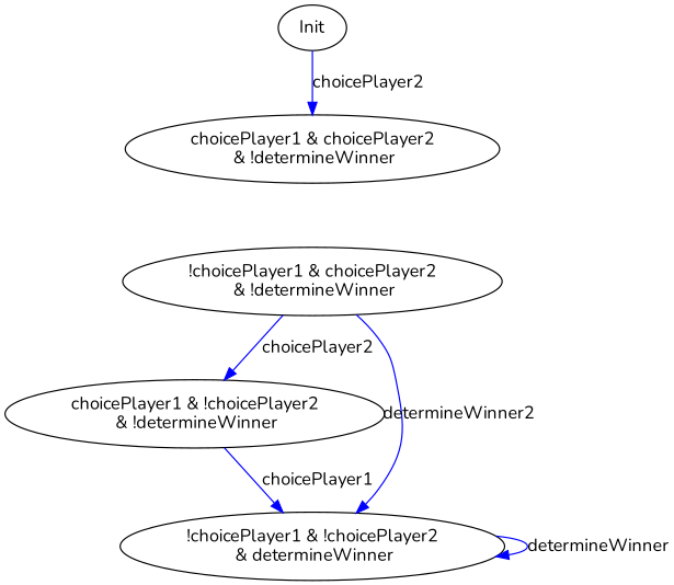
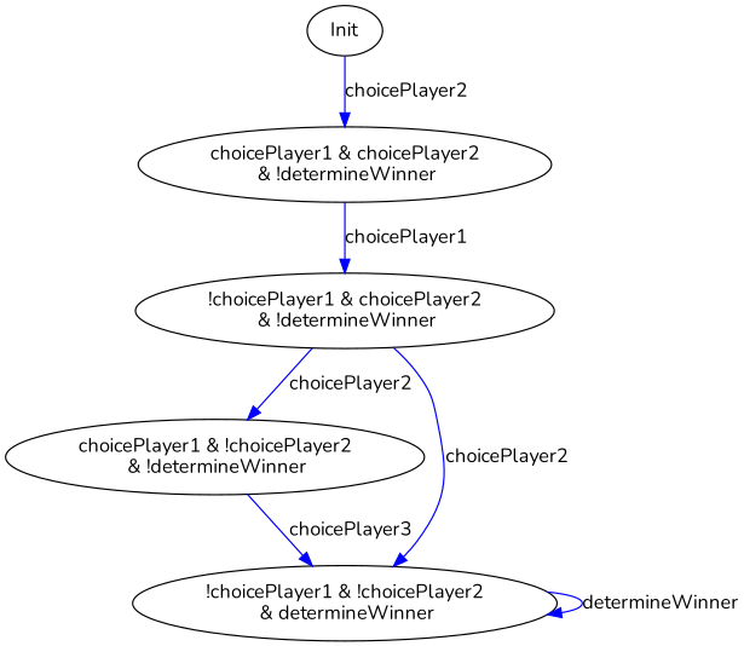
  digraph {
    fontname=Nunito
    node [fontname=Nunito]
    edge [color=blue fontname=Nunito]
    n1 [label=Init]
    n2 [label="choicePlayer1 & choicePlayer2\n & !determineWinner"]
    n3 [label="!choicePlayer1 & choicePlayer2\n & !determineWinner"]
    n4 [label="choicePlayer1 & !choicePlayer2\n & !determineWinner"]
    n5 [label="!choicePlayer1 & !choicePlayer2\n & determineWinner"]
    n1 -> n2 [label=choicePlayer2]
+   n2 -> n3 [label=choicePlayer1]
    n3 -> n4 [label=choicePlayer2]
-   n3 -> n5 [label=determineWinner2]
-   n4 -> n5 [label=choicePlayer1]
+   n3 -> n5 [label=choicePlayer2]
+   n4 -> n5 [label=choicePlayer3]
    n5 -> n5 [label=determineWinner]
  }
